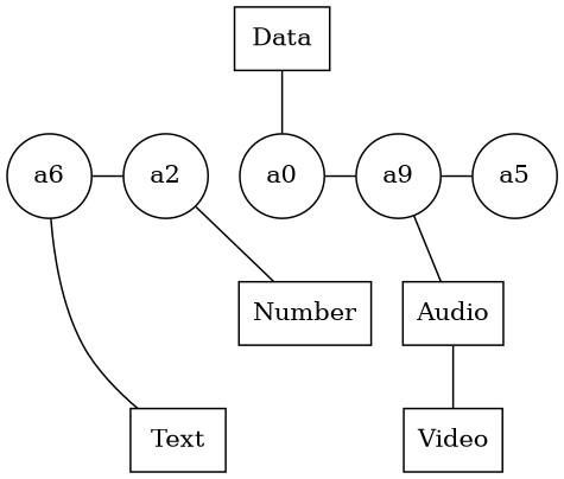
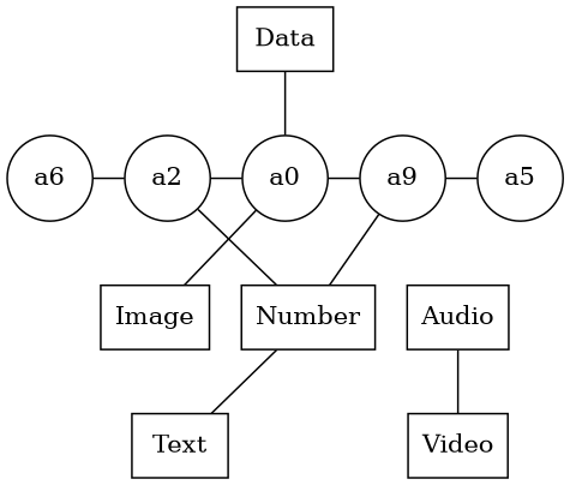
  digraph {
    node [shape=box]
    edge [arrowhead=none]
    n1 [height=0.01 label=a6 shape=circle width=0.01]
    a2 [height=0.01 shape=circle width=0.01]
    n3 [height=0.01 label=a0 shape=circle width=0.01]
    n4 [height=0.01 label=a9 shape=circle width=0.01]
    a5 [height=0.01 shape=circle width=0.01]
    Text
    Number
+   Image
    Audio
    Video
    Data
    subgraph sub_1 {
      rank=same
      n1
      a2
      n3
      n4
      a5
    }
    n1 -> a2
-   n1 -> Text
+   Number -> Text
+   a2 -> n3
    a2 -> Number
    n3 -> n4
+   n3 -> Image
    n4 -> a5
-   n4 -> Audio
+   n4 -> Number
    Audio -> Video
    Data -> n3
  }
